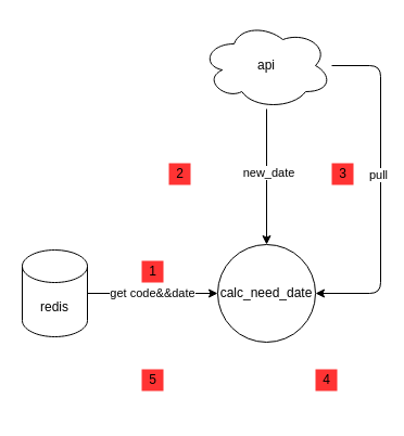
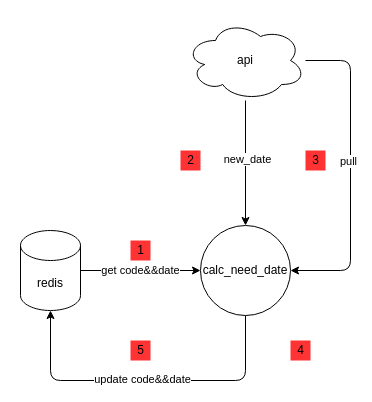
  <mxCell id="0" />
  <mxCell id="1" parent="0" />
  <mxCell id="2" value="redis" style="shape=cylinder3;whiteSpace=wrap;html=1;boundedLbl=1;backgroundOutline=1;size=15;" vertex="1" parent="1"><mxGeometry x="20" y="230" width="60" height="80" as="geometry" /></mxCell>
  <mxCell id="3" style="edgeStyle=none;html=1;entryX=0.5;entryY=0;entryDx=0;entryDy=0;startArrow=none;startFill=0;" edge="1" parent="1" source="7" target="10"><mxGeometry relative="1" as="geometry" /></mxCell>
  <mxCell id="4" value="new_date" style="edgeLabel;html=1;align=center;verticalAlign=middle;resizable=0;points=[];" vertex="1" connectable="0" parent="3"><mxGeometry x="-0.077" y="1" relative="1" as="geometry"><mxPoint as="offset" /></mxGeometry></mxCell>
  <mxCell id="5" style="edgeStyle=none;html=1;startArrow=none;startFill=0;endArrow=classic;endFill=1;entryX=1;entryY=0.5;entryDx=0;entryDy=0;" edge="1" parent="1" source="7" target="10"><mxGeometry relative="1" as="geometry"><mxPoint x="350" y="280" as="targetPoint" /><Array as="points"><mxPoint x="350" y="60" /><mxPoint x="350" y="270" /></Array></mxGeometry></mxCell>
  <mxCell id="6" value="pull" style="edgeLabel;html=1;align=center;verticalAlign=middle;resizable=0;points=[];" vertex="1" connectable="0" parent="5"><mxGeometry x="-0.079" y="-3" relative="1" as="geometry"><mxPoint as="offset" /></mxGeometry></mxCell>
  <mxCell id="7" value="api" style="ellipse;shape=cloud;whiteSpace=wrap;html=1;" vertex="1" parent="1"><mxGeometry x="185" y="20" width="120" height="80" as="geometry" /></mxCell>
+ <mxCell id="8" style="edgeStyle=none;html=1;startArrow=none;startFill=0;endArrow=classic;endFill=1;entryX=0.5;entryY=1;entryDx=0;entryDy=0;entryPerimeter=0;" edge="1" parent="1" source="10" target="2"><mxGeometry relative="1" as="geometry"><mxPoint x="50" y="380" as="targetPoint" /><Array as="points"><mxPoint x="245" y="380" /><mxPoint x="50" y="380" /></Array></mxGeometry></mxCell>
+ <mxCell id="9" value="update code&amp;amp;&amp;amp;date" style="edgeLabel;html=1;align=center;verticalAlign=middle;resizable=0;points=[];" vertex="1" connectable="0" parent="8"><mxGeometry x="0.024" y="-2" relative="1" as="geometry"><mxPoint as="offset" /></mxGeometry></mxCell>
  <mxCell id="10" value="calc_need_date" style="ellipse;whiteSpace=wrap;html=1;aspect=fixed;" vertex="1" parent="1"><mxGeometry x="200" y="225" width="90" height="90" as="geometry" /></mxCell>
  <mxCell id="11" value="get code&amp;amp;&amp;amp;date" style="endArrow=none;startArrow=classic;html=1;entryX=1;entryY=0.5;entryDx=0;entryDy=0;entryPerimeter=0;startFill=1;endFill=0;" edge="1" parent="1" target="2"><mxGeometry width="50" height="50" relative="1" as="geometry"><mxPoint x="200" y="270" as="sourcePoint" /><mxPoint x="390" y="220" as="targetPoint" /></mxGeometry></mxCell>
  <mxCell id="12" value="1" style="text;html=1;align=center;verticalAlign=middle;resizable=0;points=[];autosize=1;strokeColor=none;fillColor=#FF3333;" vertex="1" parent="1"><mxGeometry x="130" y="240" width="20" height="20" as="geometry" /></mxCell>
- <mxCell id="13" value="2" style="text;html=1;align=center;verticalAlign=middle;resizable=0;points=[];autosize=1;strokeColor=none;fillColor=#FF3333;" vertex="1" parent="1"><mxGeometry x="155" y="150" width="20" height="20" as="geometry" /></mxCell>
+ <mxCell id="13" value="2" style="text;html=1;align=center;verticalAlign=middle;resizable=0;points=[];autosize=1;strokeColor=none;fillColor=#FF3333;" vertex="1" parent="1"><mxGeometry x="180" y="150" width="20" height="20" as="geometry" /></mxCell>
  <mxCell id="14" value="3" style="text;html=1;align=center;verticalAlign=middle;resizable=0;points=[];autosize=1;strokeColor=none;fillColor=#FF3333;" vertex="1" parent="1"><mxGeometry x="305" y="150" width="20" height="20" as="geometry" /></mxCell>
  <mxCell id="15" value="5" style="text;html=1;align=center;verticalAlign=middle;resizable=0;points=[];autosize=1;strokeColor=none;fillColor=#FF3333;" vertex="1" parent="1"><mxGeometry x="130" y="340" width="20" height="20" as="geometry" /></mxCell>
  <mxCell id="16" value="4" style="text;html=1;align=center;verticalAlign=middle;resizable=0;points=[];autosize=1;strokeColor=none;fillColor=#FF3333;" vertex="1" parent="1"><mxGeometry x="290" y="340" width="20" height="20" as="geometry" /></mxCell>
